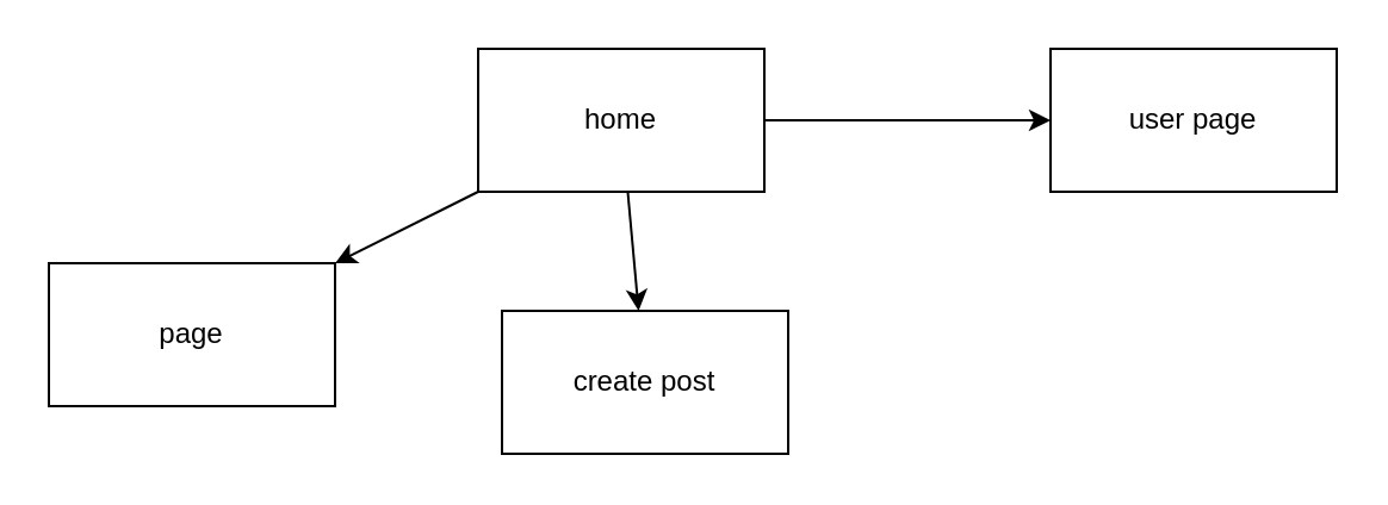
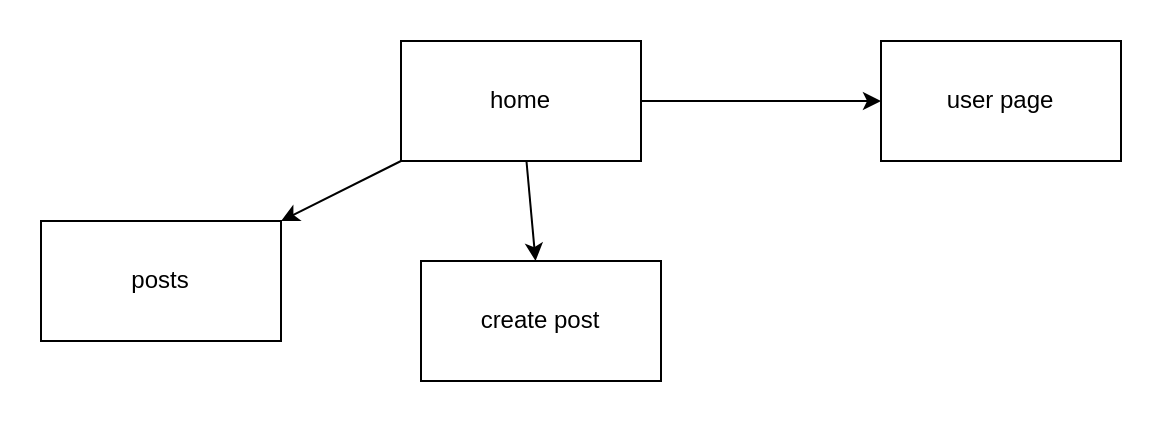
  <mxCell id="0" />
  <mxCell id="1" parent="0" />
  <mxCell id="2" value="" style="edgeStyle=none;html=1;" edge="1" parent="1" source="5" target="6"><mxGeometry relative="1" as="geometry" /></mxCell>
  <mxCell id="3" value="" style="edgeStyle=none;html=1;" edge="1" parent="1" source="5" target="7"><mxGeometry relative="1" as="geometry" /></mxCell>
  <mxCell id="4" value="" style="edgeStyle=none;html=1;" edge="1" parent="1" source="5" target="8"><mxGeometry relative="1" as="geometry" /></mxCell>
  <mxCell id="5" value="home" style="rounded=0;whiteSpace=wrap;html=1;" vertex="1" parent="1"><mxGeometry x="200" y="20" width="120" height="60" as="geometry" /></mxCell>
- <mxCell id="6" value="page" style="rounded=0;whiteSpace=wrap;html=1;" vertex="1" parent="1"><mxGeometry x="20" y="110" width="120" height="60" as="geometry" /></mxCell>
+ <mxCell id="6" value="posts" style="rounded=0;whiteSpace=wrap;html=1;" vertex="1" parent="1"><mxGeometry x="20" y="110" width="120" height="60" as="geometry" /></mxCell>
  <mxCell id="7" value="create post" style="rounded=0;whiteSpace=wrap;html=1;" vertex="1" parent="1"><mxGeometry x="210" y="130" width="120" height="60" as="geometry" /></mxCell>
  <mxCell id="8" value="user page" style="rounded=0;whiteSpace=wrap;html=1;" vertex="1" parent="1"><mxGeometry x="440" y="20" width="120" height="60" as="geometry" /></mxCell>
